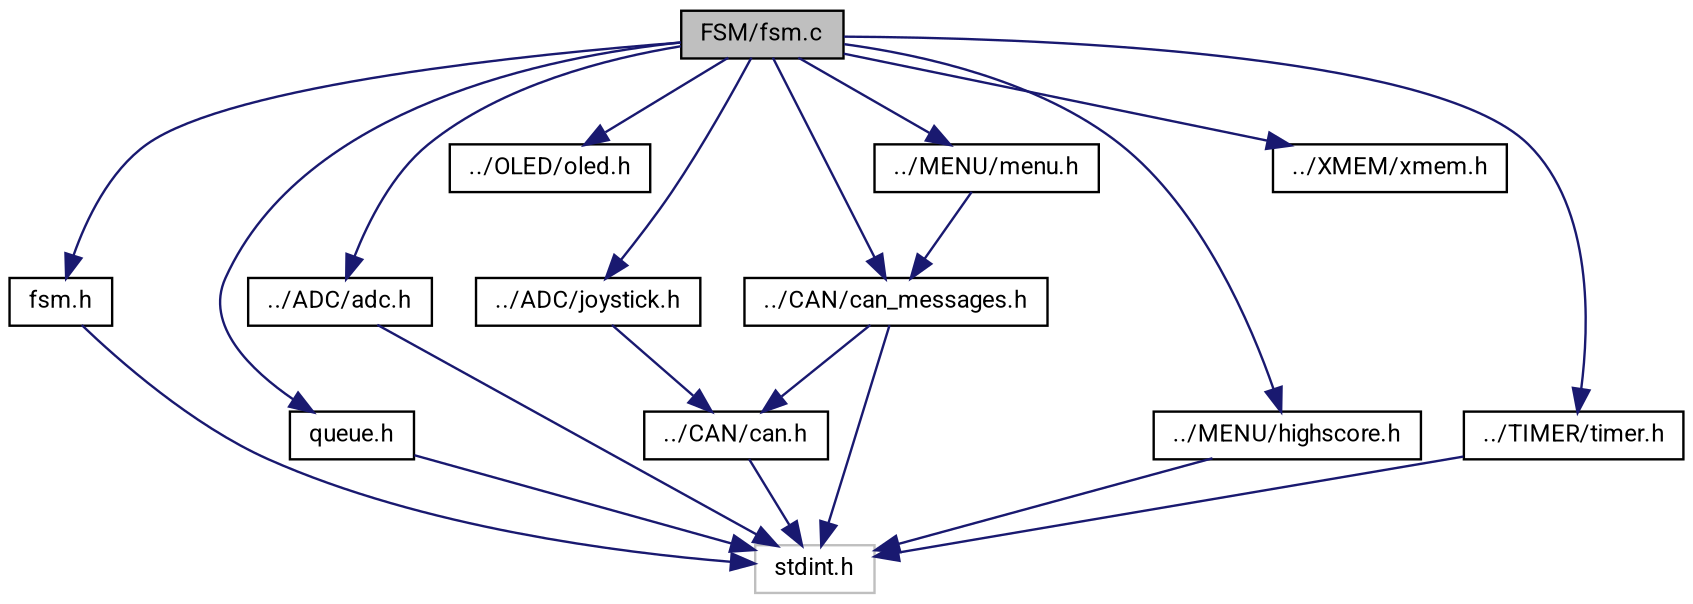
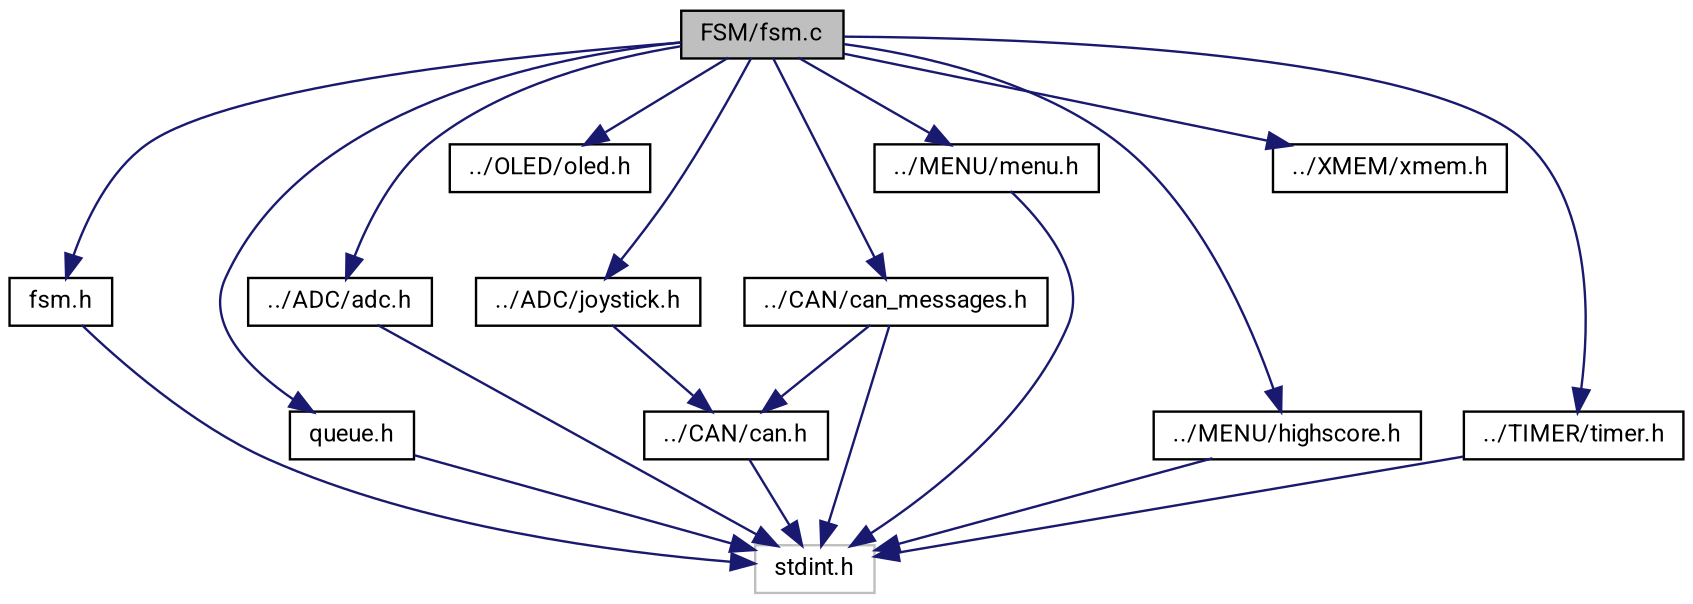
  digraph {
    fontname=Roboto
    node [color=black fillcolor=white fontname=Roboto fontsize=10 shape=record style=filled]
    edge [color=midnightblue fontname=Roboto fontsize=10 labelfontname=Helvetica labelfontsize=10 style=solid]
    n1 [fillcolor=grey75 fontcolor=black height=0.2 label="FSM/fsm.c" width=0.4]
    n2 [height=0.2 label="fsm.h" width=0.4]
    n3 [height=0.2 label="queue.h" width=0.4]
    n4 [height=0.2 label="../ADC/adc.h" width=0.4]
    n5 [height=0.2 label="../OLED/oled.h" width=0.4]
    n6 [height=0.2 label="../ADC/joystick.h" width=0.4]
    n7 [height=0.2 label="../MENU/menu.h" width=0.4]
    n8 [height=0.2 label="../MENU/highscore.h" width=0.4]
    n9 [height=0.2 label="../CAN/can_messages.h" width=0.4]
    n10 [height=0.2 label="../XMEM/xmem.h" width=0.4]
    n11 [height=0.2 label="../TIMER/timer.h" width=0.4]
    n12 [color=grey75 height=0.2 label="stdint.h" width=0.4]
    n13 [height=0.2 label="../CAN/can.h" width=0.4]
    n1 -> n2
    n1 -> n3
    n1 -> n4
    n1 -> n5
    n1 -> n6
    n1 -> n7
    n1 -> n8
    n1 -> n9
    n1 -> n10
    n1 -> n11
    n2 -> n12
    n3 -> n12
    n4 -> n12
    n6 -> n13
-   n7 -> n9
+   n7 -> n12
    n8 -> n12
    n9 -> n12
    n9 -> n13
    n11 -> n12
    n13 -> n12
  }
